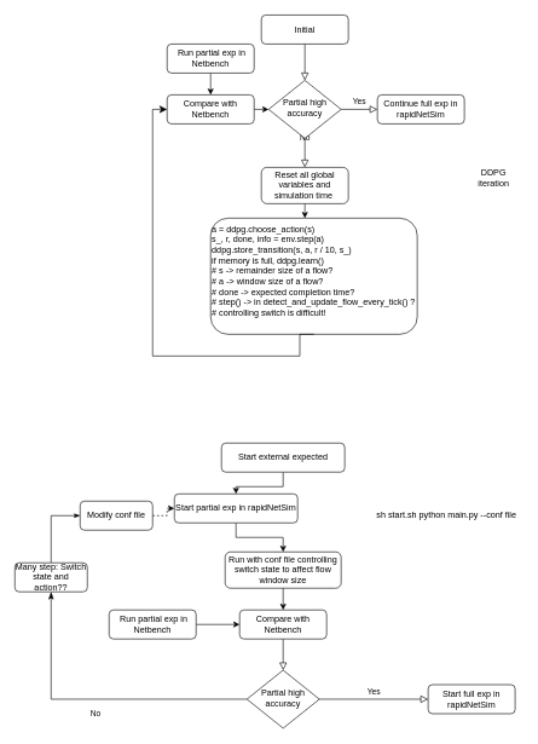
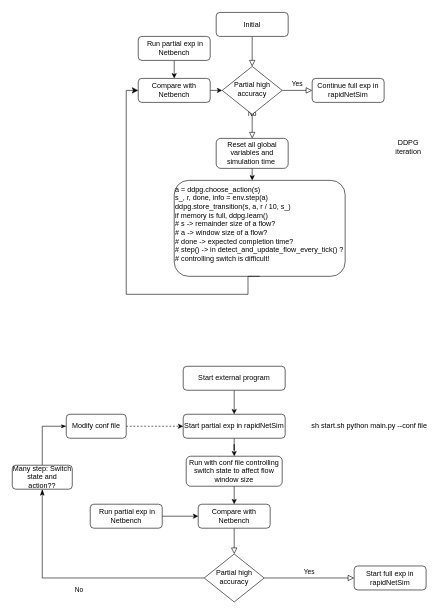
  <mxCell id="0" />
  <mxCell id="1" parent="0" />
  <mxCell id="2" value="" style="rounded=0;html=1;jettySize=auto;orthogonalLoop=1;fontSize=11;endArrow=block;endFill=0;endSize=8;strokeWidth=1;shadow=0;labelBackgroundColor=none;edgeStyle=orthogonalEdgeStyle;" parent="1" source="3" target="6" edge="1"><mxGeometry relative="1" as="geometry" /></mxCell>
  <mxCell id="3" value="Initial" style="rounded=1;whiteSpace=wrap;html=1;fontSize=12;glass=0;strokeWidth=1;shadow=0;" parent="1" vertex="1"><mxGeometry x="360" y="20" width="120" height="40" as="geometry" /></mxCell>
  <mxCell id="4" value="No" style="rounded=0;html=1;jettySize=auto;orthogonalLoop=1;fontSize=11;endArrow=block;endFill=0;endSize=8;strokeWidth=1;shadow=0;labelBackgroundColor=none;edgeStyle=orthogonalEdgeStyle;" parent="1" source="6" edge="1"><mxGeometry y="20" relative="1" as="geometry"><mxPoint as="offset" /><mxPoint x="420" y="230" as="targetPoint" /></mxGeometry></mxCell>
  <mxCell id="5" value="Yes" style="edgeStyle=orthogonalEdgeStyle;rounded=0;html=1;jettySize=auto;orthogonalLoop=1;fontSize=11;endArrow=block;endFill=0;endSize=8;strokeWidth=1;shadow=0;labelBackgroundColor=none;" parent="1" source="6" target="7" edge="1"><mxGeometry y="10" relative="1" as="geometry"><mxPoint as="offset" /></mxGeometry></mxCell>
  <mxCell id="6" value="Partial high accuracy" style="rhombus;whiteSpace=wrap;html=1;shadow=0;fontFamily=Helvetica;fontSize=12;align=center;strokeWidth=1;spacing=6;spacingTop=-4;" parent="1" vertex="1"><mxGeometry x="370" y="110" width="100" height="80" as="geometry" /></mxCell>
  <mxCell id="7" value="Continue full exp in rapidNetSim" style="rounded=1;whiteSpace=wrap;html=1;fontSize=12;glass=0;strokeWidth=1;shadow=0;" parent="1" vertex="1"><mxGeometry x="520" y="130" width="120" height="40" as="geometry" /></mxCell>
  <mxCell id="8" value="a = ddpg.choose_action(s)&lt;br&gt;s_, r, done, info = env.step(a)&lt;br&gt;ddpg.store_transition(s, a, r / 10, s_)&lt;br&gt;if memory is full, ddpg.learn()&lt;br&gt;&lt;div&gt;# s -&amp;gt; remainder size of a flow?&lt;/div&gt;&lt;div&gt;# a -&amp;gt; window size of a flow?&lt;/div&gt;&lt;div&gt;# done -&amp;gt; expected completion time?&lt;/div&gt;&lt;div&gt;# step() -&amp;gt; in detect_and_update_flow_every_tick() ?&lt;/div&gt;&lt;div&gt;# controlling switch is difficult!&lt;/div&gt;&lt;div&gt;&lt;br&gt;&lt;/div&gt;" style="rounded=1;whiteSpace=wrap;html=1;fontSize=12;glass=0;strokeWidth=1;shadow=0;align=left;" parent="1" vertex="1"><mxGeometry x="290" y="300" width="285" height="160" as="geometry" /></mxCell>
  <mxCell id="9" value="" style="rounded=0;html=1;jettySize=auto;orthogonalLoop=1;fontSize=11;endArrow=classic;endFill=1;endSize=8;strokeWidth=1;shadow=0;labelBackgroundColor=none;edgeStyle=orthogonalEdgeStyle;exitX=0.5;exitY=1;exitDx=0;exitDy=0;entryX=0;entryY=0.5;entryDx=0;entryDy=0;" parent="1" source="8" target="11" edge="1"><mxGeometry y="20" relative="1" as="geometry"><mxPoint as="offset" /><mxPoint x="430" y="200" as="sourcePoint" /><mxPoint x="300" y="150" as="targetPoint" /><Array as="points"><mxPoint x="413" y="490" /><mxPoint x="210" y="490" /><mxPoint x="210" y="150" /></Array></mxGeometry></mxCell>
  <mxCell id="10" style="edgeStyle=orthogonalEdgeStyle;rounded=0;orthogonalLoop=1;jettySize=auto;html=1;exitX=1;exitY=0.5;exitDx=0;exitDy=0;entryX=0;entryY=0.5;entryDx=0;entryDy=0;" parent="1" source="11" target="6" edge="1"><mxGeometry relative="1" as="geometry" /></mxCell>
  <mxCell id="11" value="Compare with Netbench" style="rounded=1;whiteSpace=wrap;html=1;fontSize=12;glass=0;strokeWidth=1;shadow=0;" parent="1" vertex="1"><mxGeometry x="230" y="130" width="120" height="40" as="geometry" /></mxCell>
  <mxCell id="12" value="" style="edgeStyle=orthogonalEdgeStyle;rounded=0;orthogonalLoop=1;jettySize=auto;html=1;" parent="1" source="13" target="8" edge="1"><mxGeometry relative="1" as="geometry"><Array as="points"><mxPoint x="420" y="300" /><mxPoint x="420" y="300" /></Array></mxGeometry></mxCell>
  <mxCell id="13" value="Reset all global variables and simulation time&amp;nbsp;" style="rounded=1;whiteSpace=wrap;html=1;fontSize=12;glass=0;strokeWidth=1;shadow=0;" parent="1" vertex="1"><mxGeometry x="360" y="230" width="120" height="50" as="geometry" /></mxCell>
  <mxCell id="14" value="" style="rounded=0;html=1;jettySize=auto;orthogonalLoop=1;fontSize=11;endArrow=block;endFill=0;endSize=8;strokeWidth=1;shadow=0;labelBackgroundColor=none;edgeStyle=orthogonalEdgeStyle;exitX=0.5;exitY=1;exitDx=0;exitDy=0;" parent="1" source="24" target="18" edge="1"><mxGeometry relative="1" as="geometry" /></mxCell>
  <mxCell id="15" value="Run with conf file controlling switch state to affect flow window size" style="rounded=1;whiteSpace=wrap;html=1;fontSize=12;glass=0;strokeWidth=1;shadow=0;" parent="1" vertex="1"><mxGeometry x="310" y="760" width="160" height="50" as="geometry" /></mxCell>
  <mxCell id="16" value="No" style="rounded=0;html=1;jettySize=auto;orthogonalLoop=1;fontSize=11;endArrow=classicThin;endFill=1;endSize=8;strokeWidth=1;shadow=0;labelBackgroundColor=none;edgeStyle=orthogonalEdgeStyle;entryX=0.5;entryY=1;entryDx=0;entryDy=0;" parent="1" source="18" target="33" edge="1"><mxGeometry y="20" relative="1" as="geometry"><mxPoint as="offset" /><mxPoint x="150" y="710" as="targetPoint" /><Array as="points"><mxPoint x="70" y="963" /></Array></mxGeometry></mxCell>
  <mxCell id="17" value="Yes" style="edgeStyle=orthogonalEdgeStyle;rounded=0;html=1;jettySize=auto;orthogonalLoop=1;fontSize=11;endArrow=block;endFill=0;endSize=8;strokeWidth=1;shadow=0;labelBackgroundColor=none;" parent="1" source="18" target="19" edge="1"><mxGeometry y="10" relative="1" as="geometry"><mxPoint as="offset" /></mxGeometry></mxCell>
  <mxCell id="18" value="Partial high accuracy" style="rhombus;whiteSpace=wrap;html=1;shadow=0;fontFamily=Helvetica;fontSize=12;align=center;strokeWidth=1;spacing=6;spacingTop=-4;" parent="1" vertex="1"><mxGeometry x="340" y="923" width="100" height="80" as="geometry" /></mxCell>
  <mxCell id="19" value="Start full exp in rapidNetSim" style="rounded=1;whiteSpace=wrap;html=1;fontSize=12;glass=0;strokeWidth=1;shadow=0;" parent="1" vertex="1"><mxGeometry x="590" y="943" width="120" height="40" as="geometry" /></mxCell>
  <mxCell id="20" value="" style="edgeStyle=orthogonalEdgeStyle;rounded=0;orthogonalLoop=1;jettySize=auto;html=1;endArrow=classic;endFill=1;" parent="1" source="21" target="15" edge="1"><mxGeometry relative="1" as="geometry" /></mxCell>
- <mxCell id="21" value="Start partial exp in rapidNetSim" style="rounded=1;whiteSpace=wrap;html=1;fontSize=12;glass=0;strokeWidth=1;shadow=0;" parent="1" vertex="1"><mxGeometry x="240" y="680" width="170" height="40" as="geometry" /></mxCell>
+ <mxCell id="21" value="Start partial exp in rapidNetSim" style="rounded=1;whiteSpace=wrap;html=1;fontSize=12;glass=0;strokeWidth=1;shadow=0;" parent="1" vertex="1"><mxGeometry x="305" y="690" width="170" height="40" as="geometry" /></mxCell>
  <mxCell id="22" value="" style="edgeStyle=orthogonalEdgeStyle;rounded=0;orthogonalLoop=1;jettySize=auto;html=1;endArrow=classic;endFill=1;" parent="1" source="23" target="21" edge="1"><mxGeometry relative="1" as="geometry" /></mxCell>
- <mxCell id="23" value="Start external expected" style="rounded=1;whiteSpace=wrap;html=1;fontSize=12;glass=0;strokeWidth=1;shadow=0;" parent="1" vertex="1"><mxGeometry x="305" y="610" width="170" height="40" as="geometry" /></mxCell>
+ <mxCell id="23" value="Start external program" style="rounded=1;whiteSpace=wrap;html=1;fontSize=12;glass=0;strokeWidth=1;shadow=0;" parent="1" vertex="1"><mxGeometry x="305" y="610" width="170" height="40" as="geometry" /></mxCell>
  <mxCell id="24" value="Compare with Netbench" style="rounded=1;whiteSpace=wrap;html=1;fontSize=12;glass=0;strokeWidth=1;shadow=0;" parent="1" vertex="1"><mxGeometry x="330" y="840" width="120" height="40" as="geometry" /></mxCell>
  <mxCell id="25" value="" style="edgeStyle=orthogonalEdgeStyle;rounded=0;orthogonalLoop=1;jettySize=auto;html=1;endArrow=classic;endFill=1;exitX=0.5;exitY=1;exitDx=0;exitDy=0;entryX=0.5;entryY=0;entryDx=0;entryDy=0;" parent="1" source="15" target="24" edge="1"><mxGeometry relative="1" as="geometry"><mxPoint x="400" y="740" as="sourcePoint" /><mxPoint x="400" y="770" as="targetPoint" /></mxGeometry></mxCell>
  <mxCell id="26" value="" style="edgeStyle=orthogonalEdgeStyle;rounded=0;orthogonalLoop=1;jettySize=auto;html=1;endArrow=classic;endFill=1;entryX=0;entryY=0.5;entryDx=0;entryDy=0;dashed=1;" parent="1" source="27" target="21" edge="1"><mxGeometry relative="1" as="geometry"><mxPoint x="290" y="710" as="targetPoint" /></mxGeometry></mxCell>
  <mxCell id="27" value="Modify conf file" style="rounded=1;whiteSpace=wrap;html=1;fontSize=12;glass=0;strokeWidth=1;shadow=0;" parent="1" vertex="1"><mxGeometry x="110" y="690" width="100" height="40" as="geometry" /></mxCell>
  <mxCell id="28" value="" style="edgeStyle=orthogonalEdgeStyle;rounded=0;orthogonalLoop=1;jettySize=auto;html=1;endArrow=classic;endFill=1;" parent="1" source="29" target="24" edge="1"><mxGeometry relative="1" as="geometry" /></mxCell>
  <mxCell id="29" value="&amp;nbsp;Run partial exp in Netbench" style="rounded=1;whiteSpace=wrap;html=1;fontSize=12;glass=0;strokeWidth=1;shadow=0;" parent="1" vertex="1"><mxGeometry x="150" y="840" width="120" height="40" as="geometry" /></mxCell>
  <mxCell id="30" value="" style="edgeStyle=orthogonalEdgeStyle;rounded=0;orthogonalLoop=1;jettySize=auto;html=1;endArrow=classic;endFill=1;" parent="1" source="31" edge="1"><mxGeometry relative="1" as="geometry"><mxPoint x="290" y="130" as="targetPoint" /></mxGeometry></mxCell>
  <mxCell id="31" value="&amp;nbsp;Run partial exp in Netbench" style="rounded=1;whiteSpace=wrap;html=1;fontSize=12;glass=0;strokeWidth=1;shadow=0;" parent="1" vertex="1"><mxGeometry x="230" y="60" width="120" height="40" as="geometry" /></mxCell>
  <mxCell id="32" value="" style="edgeStyle=orthogonalEdgeStyle;rounded=0;orthogonalLoop=1;jettySize=auto;html=1;endArrow=classicThin;endFill=1;entryX=0;entryY=0.5;entryDx=0;entryDy=0;" parent="1" source="33" target="27" edge="1"><mxGeometry relative="1" as="geometry"><mxPoint x="70" y="710" as="targetPoint" /></mxGeometry></mxCell>
  <mxCell id="33" value="Many step: Switch state and action??" style="rounded=1;whiteSpace=wrap;html=1;fontSize=12;glass=0;strokeWidth=1;shadow=0;" parent="1" vertex="1"><mxGeometry x="20" y="775" width="100" height="40" as="geometry" /></mxCell>
  <mxCell id="34" value="DDPG&lt;br&gt;iteration&lt;br&gt;" style="text;html=1;align=center;verticalAlign=middle;resizable=0;points=[];autosize=1;" vertex="1" parent="1"><mxGeometry x="650" y="230" width="60" height="30" as="geometry" /></mxCell>
  <mxCell id="35" value="sh start.sh python main.py --conf file" style="text;html=1;align=center;verticalAlign=middle;resizable=0;points=[];autosize=1;" vertex="1" parent="1"><mxGeometry x="510" y="700" width="210" height="20" as="geometry" /></mxCell>
